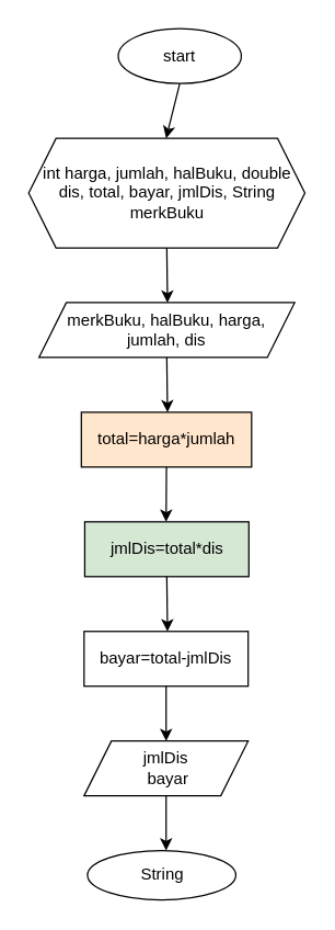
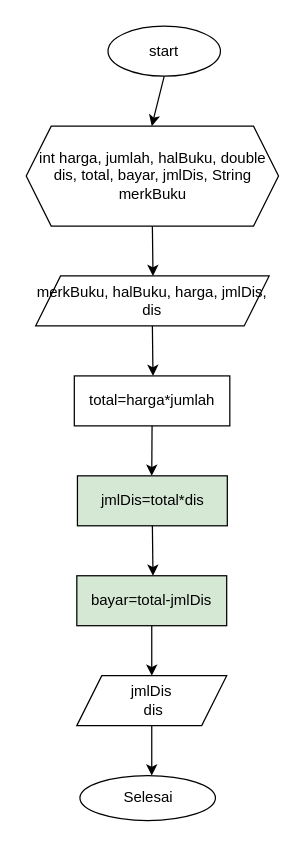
  <mxCell id="0" />
  <mxCell id="1" parent="0" />
  <mxCell id="2" value="start" style="ellipse;whiteSpace=wrap;html=1;" vertex="1" parent="1"><mxGeometry x="86" y="20" width="90" height="40" as="geometry" /></mxCell>
  <mxCell id="3" value="" style="endArrow=classic;html=1;rounded=0;exitX=0.5;exitY=1;exitDx=0;exitDy=0;" edge="1" parent="1" source="2"><mxGeometry width="50" height="50" relative="1" as="geometry"><mxPoint x="96" y="380" as="sourcePoint" /><mxPoint x="121" y="100" as="targetPoint" /><Array as="points" /></mxGeometry></mxCell>
  <mxCell id="4" value="int harga, jumlah, halBuku, double dis, total, bayar, jmlDis, String merkBuku" style="shape=hexagon;perimeter=hexagonPerimeter2;whiteSpace=wrap;html=1;fixedSize=1;" vertex="1" parent="1"><mxGeometry x="20.5" y="100" width="202" height="80" as="geometry" /></mxCell>
  <mxCell id="5" value="" style="endArrow=classic;html=1;rounded=0;exitX=0.5;exitY=1;exitDx=0;exitDy=0;" edge="1" parent="1" source="4"><mxGeometry width="50" height="50" relative="1" as="geometry"><mxPoint x="96" y="370" as="sourcePoint" /><mxPoint x="122" y="220" as="targetPoint" /></mxGeometry></mxCell>
- <mxCell id="6" value="merkBuku, halBuku, harga, jumlah, dis" style="shape=parallelogram;perimeter=parallelogramPerimeter;whiteSpace=wrap;html=1;fixedSize=1;" vertex="1" parent="1"><mxGeometry x="28" y="220" width="187" height="40" as="geometry" /></mxCell>
+ <mxCell id="6" value="merkBuku, halBuku, harga, jmlDis, dis" style="shape=parallelogram;perimeter=parallelogramPerimeter;whiteSpace=wrap;html=1;fixedSize=1;" vertex="1" parent="1"><mxGeometry x="28" y="220" width="187" height="40" as="geometry" /></mxCell>
  <mxCell id="7" value="" style="endArrow=classic;html=1;rounded=0;exitX=0.5;exitY=1;exitDx=0;exitDy=0;" edge="1" parent="1" source="6"><mxGeometry width="50" height="50" relative="1" as="geometry"><mxPoint x="96" y="370" as="sourcePoint" /><mxPoint x="122" y="300" as="targetPoint" /></mxGeometry></mxCell>
- <mxCell id="8" value="total=harga*jumlah" style="rounded=0;whiteSpace=wrap;html=1;fillColor=#ffe6cc;" vertex="1" parent="1"><mxGeometry x="59" y="300" width="124.5" height="40" as="geometry" /></mxCell>
+ <mxCell id="8" value="total=harga*jumlah" style="rounded=0;whiteSpace=wrap;html=1;" vertex="1" parent="1"><mxGeometry x="59" y="300" width="124.5" height="40" as="geometry" /></mxCell>
  <mxCell id="9" value="" style="endArrow=classic;html=1;rounded=0;exitX=0.5;exitY=1;exitDx=0;exitDy=0;" edge="1" parent="1" source="8"><mxGeometry width="50" height="50" relative="1" as="geometry"><mxPoint x="116" y="350" as="sourcePoint" /><mxPoint x="121" y="380" as="targetPoint" /></mxGeometry></mxCell>
  <mxCell id="10" value="jmlDis=total*dis" style="rounded=0;whiteSpace=wrap;html=1;fillColor=#d5e8d4;" vertex="1" parent="1"><mxGeometry x="61.5" y="380" width="120" height="40" as="geometry" /></mxCell>
  <mxCell id="11" value="" style="endArrow=classic;html=1;rounded=0;exitX=0.5;exitY=1;exitDx=0;exitDy=0;" edge="1" parent="1" source="10"><mxGeometry width="50" height="50" relative="1" as="geometry"><mxPoint x="96" y="350" as="sourcePoint" /><mxPoint x="122" y="460" as="targetPoint" /></mxGeometry></mxCell>
- <mxCell id="12" value="bayar=total-jmlDis" style="rounded=0;whiteSpace=wrap;html=1;" vertex="1" parent="1"><mxGeometry x="61" y="460" width="120" height="40" as="geometry" /></mxCell>
+ <mxCell id="12" value="bayar=total-jmlDis" style="rounded=0;whiteSpace=wrap;html=1;fillColor=#d5e8d4;" vertex="1" parent="1"><mxGeometry x="61" y="460" width="120" height="40" as="geometry" /></mxCell>
  <mxCell id="13" value="" style="endArrow=classic;html=1;rounded=0;exitX=0.5;exitY=1;exitDx=0;exitDy=0;" edge="1" parent="1" source="12"><mxGeometry width="50" height="50" relative="1" as="geometry"><mxPoint x="96" y="350" as="sourcePoint" /><mxPoint x="121" y="540" as="targetPoint" /></mxGeometry></mxCell>
- <mxCell id="14" value="jmlDis&lt;br&gt;&amp;nbsp;bayar" style="shape=parallelogram;perimeter=parallelogramPerimeter;whiteSpace=wrap;html=1;fixedSize=1;" vertex="1" parent="1"><mxGeometry x="61" y="540" width="120" height="40" as="geometry" /></mxCell>
+ <mxCell id="14" value="jmlDis&lt;br&gt;&amp;nbsp;dis" style="shape=parallelogram;perimeter=parallelogramPerimeter;whiteSpace=wrap;html=1;fixedSize=1;" vertex="1" parent="1"><mxGeometry x="61" y="540" width="120" height="40" as="geometry" /></mxCell>
  <mxCell id="15" value="" style="endArrow=classic;html=1;rounded=0;exitX=0.5;exitY=1;exitDx=0;exitDy=0;" edge="1" parent="1" source="14"><mxGeometry width="50" height="50" relative="1" as="geometry"><mxPoint x="96" y="540" as="sourcePoint" /><mxPoint x="121" y="620" as="targetPoint" /></mxGeometry></mxCell>
- <mxCell id="16" value="String" style="ellipse;whiteSpace=wrap;html=1;" vertex="1" parent="1"><mxGeometry x="63.5" y="620" width="108.5" height="36" as="geometry" /></mxCell>
+ <mxCell id="16" value="Selesai" style="ellipse;whiteSpace=wrap;html=1;" vertex="1" parent="1"><mxGeometry x="63.5" y="620" width="108.5" height="36" as="geometry" /></mxCell>
